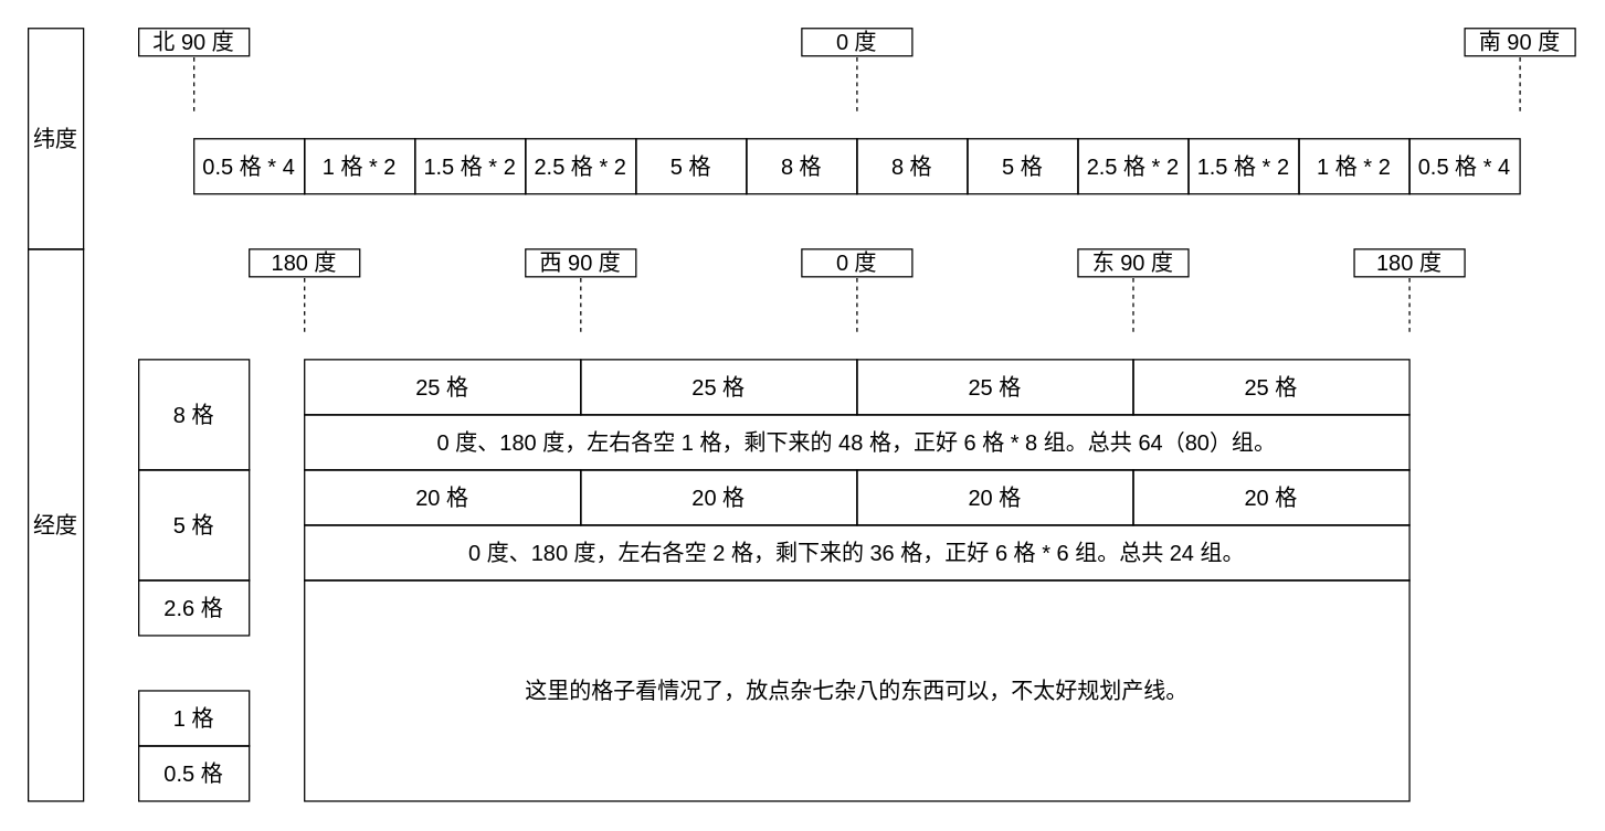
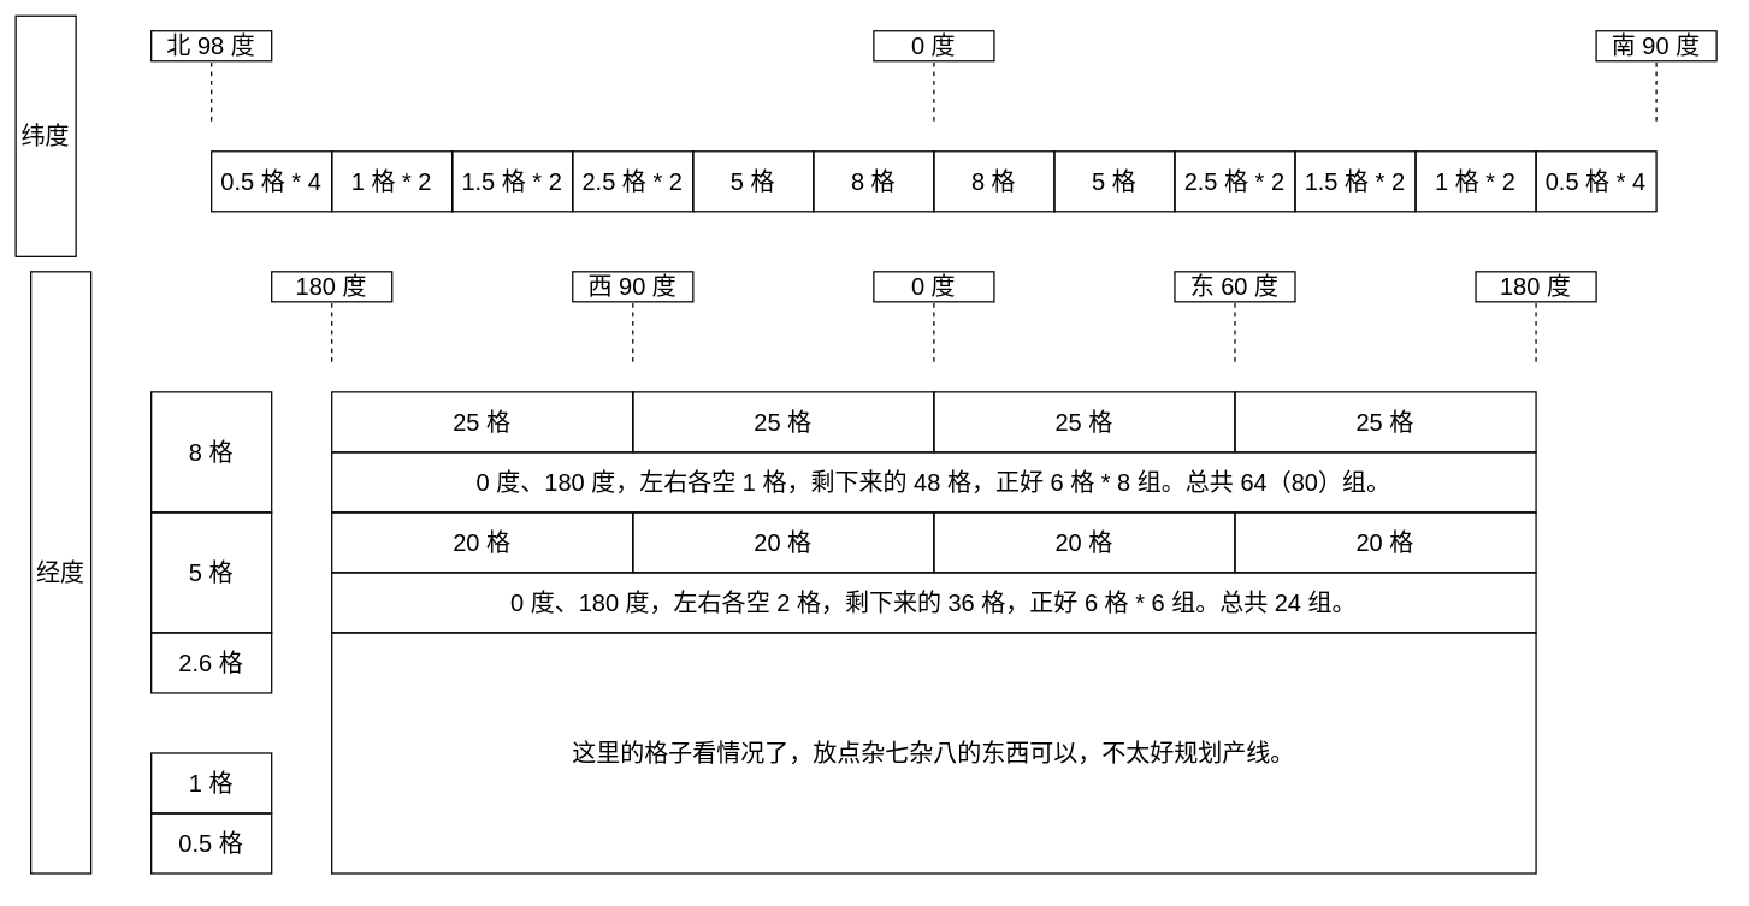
  <mxCell id="0" />
  <mxCell id="1" parent="0" />
  <mxCell id="2" value="" style="endArrow=none;html=1;rounded=0;fontSize=16;dashed=1;" parent="1" edge="1"><mxGeometry width="50" height="50" relative="1" as="geometry"><mxPoint x="220" y="240" as="sourcePoint" /><mxPoint x="220" y="200" as="targetPoint" /></mxGeometry></mxCell>
  <mxCell id="3" value="25 格" style="rounded=0;whiteSpace=wrap;html=1;fillColor=none;fontSize=16;" parent="1" vertex="1"><mxGeometry x="220" y="260" width="200" height="40" as="geometry" /></mxCell>
  <mxCell id="4" value="25 格" style="rounded=0;whiteSpace=wrap;html=1;fillColor=none;fontSize=16;" parent="1" vertex="1"><mxGeometry x="420" y="260" width="200" height="40" as="geometry" /></mxCell>
  <mxCell id="5" value="25 格" style="rounded=0;whiteSpace=wrap;html=1;fillColor=none;fontSize=16;" parent="1" vertex="1"><mxGeometry x="620" y="260" width="200" height="40" as="geometry" /></mxCell>
  <mxCell id="6" value="25 格" style="rounded=0;whiteSpace=wrap;html=1;fillColor=none;fontSize=16;" parent="1" vertex="1"><mxGeometry x="820" y="260" width="200" height="40" as="geometry" /></mxCell>
  <mxCell id="7" value="8 格" style="rounded=0;whiteSpace=wrap;html=1;fillColor=none;fontSize=16;" parent="1" vertex="1"><mxGeometry x="540" y="100" width="80" height="40" as="geometry" /></mxCell>
  <mxCell id="8" value="5 格" style="rounded=0;whiteSpace=wrap;html=1;fillColor=none;fontSize=16;" parent="1" vertex="1"><mxGeometry x="460" y="100" width="80" height="40" as="geometry" /></mxCell>
  <mxCell id="9" value="0.5 格 * 4" style="rounded=0;whiteSpace=wrap;html=1;fillColor=none;fontSize=16;" parent="1" vertex="1"><mxGeometry x="140" y="100" width="80" height="40" as="geometry" /></mxCell>
  <mxCell id="10" value="2.5 格 * 2" style="rounded=0;whiteSpace=wrap;html=1;fillColor=none;fontSize=16;" parent="1" vertex="1"><mxGeometry x="380" y="100" width="80" height="40" as="geometry" /></mxCell>
  <mxCell id="11" value="1 格 * 2" style="rounded=0;whiteSpace=wrap;html=1;fillColor=none;fontSize=16;" parent="1" vertex="1"><mxGeometry x="220" y="100" width="80" height="40" as="geometry" /></mxCell>
  <mxCell id="12" value="1.5 格 * 2" style="rounded=0;whiteSpace=wrap;html=1;fillColor=none;fontSize=16;" parent="1" vertex="1"><mxGeometry x="300" y="100" width="80" height="40" as="geometry" /></mxCell>
  <mxCell id="13" value="" style="endArrow=none;html=1;rounded=0;fontSize=16;dashed=1;" parent="1" edge="1"><mxGeometry width="50" height="50" relative="1" as="geometry"><mxPoint x="140" y="80" as="sourcePoint" /><mxPoint x="140" y="40" as="targetPoint" /></mxGeometry></mxCell>
  <mxCell id="14" value="8 格" style="rounded=0;whiteSpace=wrap;html=1;fillColor=none;fontSize=16;" parent="1" vertex="1"><mxGeometry x="620" y="100" width="80" height="40" as="geometry" /></mxCell>
  <mxCell id="15" value="5 格" style="rounded=0;whiteSpace=wrap;html=1;fillColor=none;fontSize=16;" parent="1" vertex="1"><mxGeometry x="700" y="100" width="80" height="40" as="geometry" /></mxCell>
  <mxCell id="16" value="2.5 格 * 2" style="rounded=0;whiteSpace=wrap;html=1;fillColor=none;fontSize=16;" parent="1" vertex="1"><mxGeometry x="780" y="100" width="80" height="40" as="geometry" /></mxCell>
  <mxCell id="17" value="1.5 格 * 2" style="rounded=0;whiteSpace=wrap;html=1;fillColor=none;fontSize=16;" parent="1" vertex="1"><mxGeometry x="860" y="100" width="80" height="40" as="geometry" /></mxCell>
  <mxCell id="18" value="1 格 * 2" style="rounded=0;whiteSpace=wrap;html=1;fillColor=none;fontSize=16;" parent="1" vertex="1"><mxGeometry x="940" y="100" width="80" height="40" as="geometry" /></mxCell>
  <mxCell id="19" value="0.5 格 * 4" style="rounded=0;whiteSpace=wrap;html=1;fillColor=none;fontSize=16;" parent="1" vertex="1"><mxGeometry x="1020" y="100" width="80" height="40" as="geometry" /></mxCell>
  <mxCell id="20" value="8 格" style="rounded=0;whiteSpace=wrap;html=1;fillColor=none;fontSize=16;" parent="1" vertex="1"><mxGeometry x="100" y="260" width="80" height="80" as="geometry" /></mxCell>
  <mxCell id="21" value="5 格" style="rounded=0;whiteSpace=wrap;html=1;fillColor=none;fontSize=16;" parent="1" vertex="1"><mxGeometry x="100" y="340" width="80" height="80" as="geometry" /></mxCell>
  <mxCell id="22" value="20 格" style="rounded=0;whiteSpace=wrap;html=1;fillColor=none;fontSize=16;" parent="1" vertex="1"><mxGeometry x="220" y="340" width="200" height="40" as="geometry" /></mxCell>
  <mxCell id="23" value="20 格" style="rounded=0;whiteSpace=wrap;html=1;fillColor=none;fontSize=16;" parent="1" vertex="1"><mxGeometry x="420" y="340" width="200" height="40" as="geometry" /></mxCell>
  <mxCell id="24" value="20 格" style="rounded=0;whiteSpace=wrap;html=1;fillColor=none;fontSize=16;" parent="1" vertex="1"><mxGeometry x="620" y="340" width="200" height="40" as="geometry" /></mxCell>
  <mxCell id="25" value="20 格" style="rounded=0;whiteSpace=wrap;html=1;fillColor=none;fontSize=16;" parent="1" vertex="1"><mxGeometry x="820" y="340" width="200" height="40" as="geometry" /></mxCell>
  <mxCell id="26" value="0 度、180 度，左右各空 1 格，剩下来的 48 格，正好 6 格 * 8 组。总共 64（80）组。" style="rounded=0;whiteSpace=wrap;html=1;fontSize=16;fillColor=none;" parent="1" vertex="1"><mxGeometry x="220" y="300" width="800" height="40" as="geometry" /></mxCell>
  <mxCell id="27" value="" style="endArrow=none;html=1;rounded=0;fontSize=16;dashed=1;" parent="1" edge="1"><mxGeometry width="50" height="50" relative="1" as="geometry"><mxPoint x="620" y="80" as="sourcePoint" /><mxPoint x="620" y="40" as="targetPoint" /></mxGeometry></mxCell>
  <mxCell id="28" value="" style="endArrow=none;html=1;rounded=0;fontSize=16;dashed=1;" parent="1" edge="1"><mxGeometry width="50" height="50" relative="1" as="geometry"><mxPoint x="1100" y="80" as="sourcePoint" /><mxPoint x="1100" y="40" as="targetPoint" /></mxGeometry></mxCell>
  <mxCell id="29" value="" style="endArrow=none;html=1;rounded=0;fontSize=16;dashed=1;" parent="1" edge="1"><mxGeometry width="50" height="50" relative="1" as="geometry"><mxPoint x="420" y="240" as="sourcePoint" /><mxPoint x="420" y="200" as="targetPoint" /></mxGeometry></mxCell>
  <mxCell id="30" value="" style="endArrow=none;html=1;rounded=0;fontSize=16;dashed=1;" parent="1" edge="1"><mxGeometry width="50" height="50" relative="1" as="geometry"><mxPoint x="620" y="240" as="sourcePoint" /><mxPoint x="620" y="200" as="targetPoint" /></mxGeometry></mxCell>
  <mxCell id="31" value="" style="endArrow=none;html=1;rounded=0;fontSize=16;dashed=1;" parent="1" edge="1"><mxGeometry width="50" height="50" relative="1" as="geometry"><mxPoint x="820" y="240" as="sourcePoint" /><mxPoint x="820" y="200" as="targetPoint" /></mxGeometry></mxCell>
  <mxCell id="32" value="" style="endArrow=none;html=1;rounded=0;fontSize=16;dashed=1;" parent="1" edge="1"><mxGeometry width="50" height="50" relative="1" as="geometry"><mxPoint x="1020" y="240" as="sourcePoint" /><mxPoint x="1020" y="200" as="targetPoint" /></mxGeometry></mxCell>
  <mxCell id="33" value="这里的格子看情况了，放点杂七杂八的东西可以，不太好规划产线。" style="rounded=0;whiteSpace=wrap;html=1;fontSize=16;fillColor=none;" parent="1" vertex="1"><mxGeometry x="220" y="420" width="800" height="160" as="geometry" /></mxCell>
  <mxCell id="34" value="2.6 格" style="rounded=0;whiteSpace=wrap;html=1;fontSize=16;fillColor=none;" parent="1" vertex="1"><mxGeometry x="100" y="420" width="80" height="40" as="geometry" /></mxCell>
  <mxCell id="35" value="1 格" style="rounded=0;whiteSpace=wrap;html=1;fontSize=16;fillColor=none;" parent="1" vertex="1"><mxGeometry x="100" y="500" width="80" height="40" as="geometry" /></mxCell>
  <mxCell id="36" value="0.5 格" style="rounded=0;whiteSpace=wrap;html=1;fontSize=16;fillColor=none;" parent="1" vertex="1"><mxGeometry x="100" y="540" width="80" height="40" as="geometry" /></mxCell>
  <mxCell id="37" value="0 度、180 度，左右各空 2 格，剩下来的 36 格，正好 6 格 * 6 组。总共 24 组。" style="rounded=0;whiteSpace=wrap;html=1;fontSize=16;fillColor=none;" parent="1" vertex="1"><mxGeometry x="220" y="380" width="800" height="40" as="geometry" /></mxCell>
- <mxCell id="38" value="纬度" style="rounded=0;whiteSpace=wrap;html=1;fillColor=none;fontSize=16;" parent="1" vertex="1"><mxGeometry x="20" y="20" width="40" height="160" as="geometry" /></mxCell>
+ <mxCell id="38" value="纬度" style="rounded=0;whiteSpace=wrap;html=1;fillColor=none;fontSize=16;" parent="1" vertex="1"><mxGeometry x="10" y="10" width="40" height="160" as="geometry" /></mxCell>
  <mxCell id="39" value="经度" style="rounded=0;whiteSpace=wrap;html=1;fillColor=none;fontSize=16;" parent="1" vertex="1"><mxGeometry x="20" y="180" width="40" height="400" as="geometry" /></mxCell>
- <mxCell id="40" value="&lt;span style=&quot;font-size: 16px&quot;&gt;北 90 度&lt;/span&gt;" style="rounded=0;whiteSpace=wrap;html=1;fillColor=none;fontSize=16;" parent="1" vertex="1"><mxGeometry x="100" y="20" width="80" height="20" as="geometry" /></mxCell>
+ <mxCell id="40" value="&lt;span style=&quot;font-size: 16px&quot;&gt;北 98 度&lt;/span&gt;" style="rounded=0;whiteSpace=wrap;html=1;fillColor=none;fontSize=16;" parent="1" vertex="1"><mxGeometry x="100" y="20" width="80" height="20" as="geometry" /></mxCell>
  <mxCell id="41" value="&lt;span style=&quot;font-size: 16px&quot;&gt;0 度&lt;/span&gt;" style="rounded=0;whiteSpace=wrap;html=1;fillColor=none;fontSize=16;" parent="1" vertex="1"><mxGeometry x="580" y="20" width="80" height="20" as="geometry" /></mxCell>
  <mxCell id="42" value="&lt;span style=&quot;font-size: 16px&quot;&gt;南 90 度&lt;/span&gt;" style="rounded=0;whiteSpace=wrap;html=1;fillColor=none;fontSize=16;" parent="1" vertex="1"><mxGeometry x="1060" y="20" width="80" height="20" as="geometry" /></mxCell>
  <mxCell id="43" value="&lt;span style=&quot;font-size: 16px&quot;&gt;180 度&lt;/span&gt;" style="rounded=0;whiteSpace=wrap;html=1;fillColor=none;fontSize=16;" parent="1" vertex="1"><mxGeometry x="180" y="180" width="80" height="20" as="geometry" /></mxCell>
  <mxCell id="44" value="&lt;span style=&quot;font-size: 16px&quot;&gt;180 度&lt;/span&gt;" style="rounded=0;whiteSpace=wrap;html=1;fillColor=none;fontSize=16;" parent="1" vertex="1"><mxGeometry x="980" y="180" width="80" height="20" as="geometry" /></mxCell>
  <mxCell id="45" value="&lt;span style=&quot;font-size: 16px&quot;&gt;0 度&lt;/span&gt;" style="rounded=0;whiteSpace=wrap;html=1;fillColor=none;fontSize=16;" parent="1" vertex="1"><mxGeometry x="580" y="180" width="80" height="20" as="geometry" /></mxCell>
  <mxCell id="46" value="&lt;span style=&quot;font-size: 16px&quot;&gt;西 90 度&lt;/span&gt;" style="rounded=0;whiteSpace=wrap;html=1;fillColor=none;fontSize=16;" parent="1" vertex="1"><mxGeometry x="380" y="180" width="80" height="20" as="geometry" /></mxCell>
- <mxCell id="47" value="&lt;span style=&quot;font-size: 16px&quot;&gt;东 90 度&lt;/span&gt;" style="rounded=0;whiteSpace=wrap;html=1;fillColor=none;fontSize=16;" parent="1" vertex="1"><mxGeometry x="780" y="180" width="80" height="20" as="geometry" /></mxCell>
+ <mxCell id="47" value="&lt;span style=&quot;font-size: 16px&quot;&gt;东 60 度&lt;/span&gt;" style="rounded=0;whiteSpace=wrap;html=1;fillColor=none;fontSize=16;" parent="1" vertex="1"><mxGeometry x="780" y="180" width="80" height="20" as="geometry" /></mxCell>
